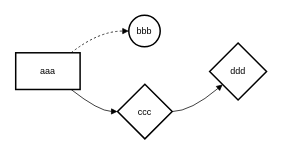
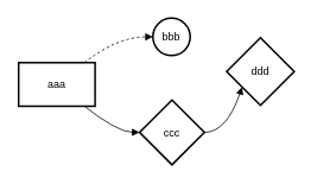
  <mxCell id="0" />
  <mxCell id="1" parent="0" />
  <mxCell id="2" value="aaa" style="whiteSpace=wrap;strokeWidth=2;" vertex="1" parent="1"><mxGeometry x="20" y="70" width="86" height="49" as="geometry" /></mxCell>
  <mxCell id="3" value="bbb" style="ellipse;aspect=fixed;strokeWidth=2;whiteSpace=wrap;" vertex="1" parent="1"><mxGeometry x="171" y="20" width="42" height="42" as="geometry" /></mxCell>
  <mxCell id="4" value="ccc" style="rhombus;strokeWidth=2;whiteSpace=wrap;" vertex="1" parent="1"><mxGeometry x="156" y="112" width="73" height="73" as="geometry" /></mxCell>
- <mxCell id="5" value="ddd" style="rhombus;strokeWidth=2;whiteSpace=wrap;" vertex="1" parent="1"><mxGeometry x="279" y="57" width="76" height="76" as="geometry" /></mxCell>
+ <mxCell id="5" value="ddd" style="rhombus;strokeWidth=2;whiteSpace=wrap;" vertex="1" parent="1"><mxGeometry x="254" y="42" width="76" height="76" as="geometry" /></mxCell>
  <mxCell id="6" value="" style="curved=1;startArrow=none;endArrow=block;exitX=0.86;exitY=0;entryX=0.01;entryY=0.5;dashed=1;" edge="1" parent="1" source="2" target="3"><mxGeometry relative="1" as="geometry"><Array as="points"><mxPoint x="131" y="41" /></Array></mxGeometry></mxCell>
  <mxCell id="7" value="" style="curved=1;startArrow=none;endArrow=block;exitX=0.86;exitY=1;entryX=0;entryY=0.5;" edge="1" parent="1" source="2" target="4"><mxGeometry relative="1" as="geometry"><Array as="points"><mxPoint x="131" y="148" /></Array></mxGeometry></mxCell>
  <mxCell id="8" value="" style="curved=1;startArrow=none;endArrow=block;exitX=1;exitY=0.5;entryX=0;entryY=0.92;" edge="1" parent="1" source="4" target="5"><mxGeometry relative="1" as="geometry"><Array as="points"><mxPoint x="254" y="148" /></Array></mxGeometry></mxCell>
